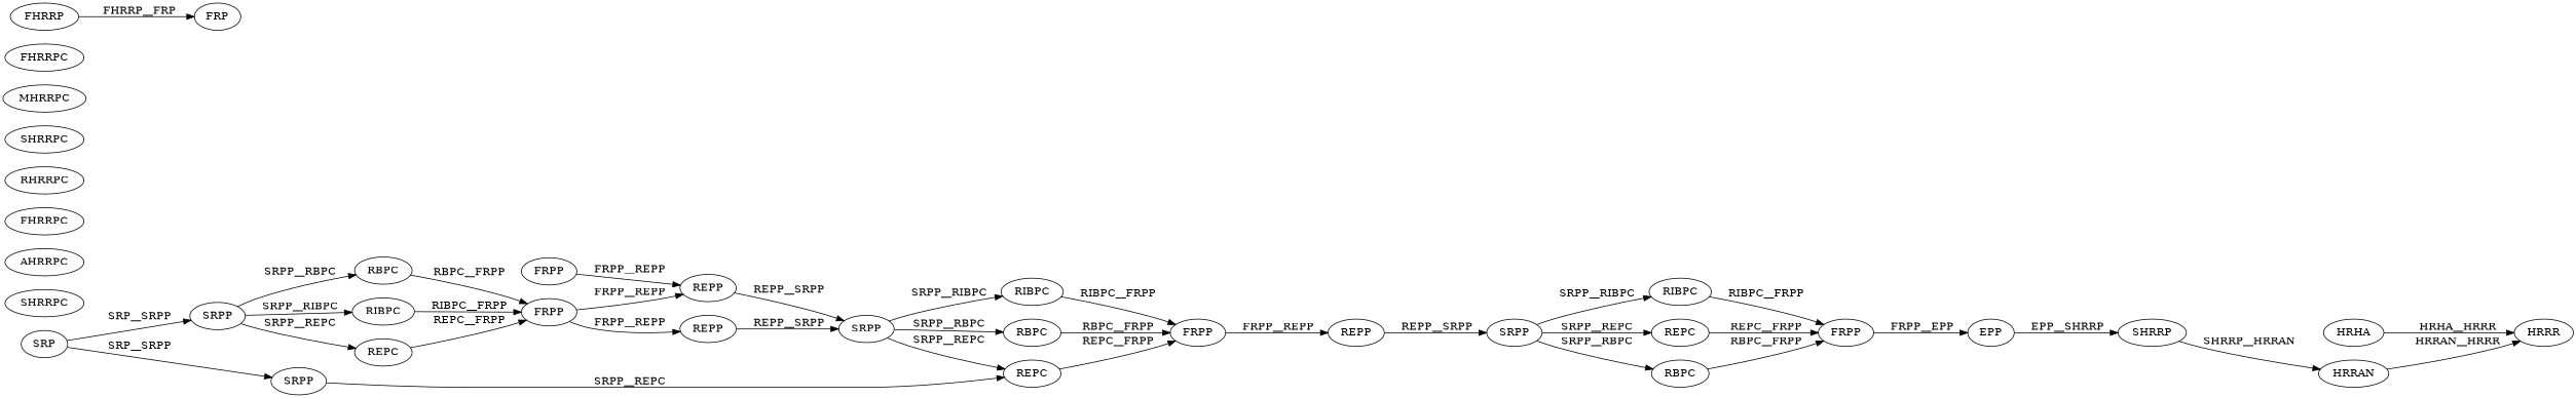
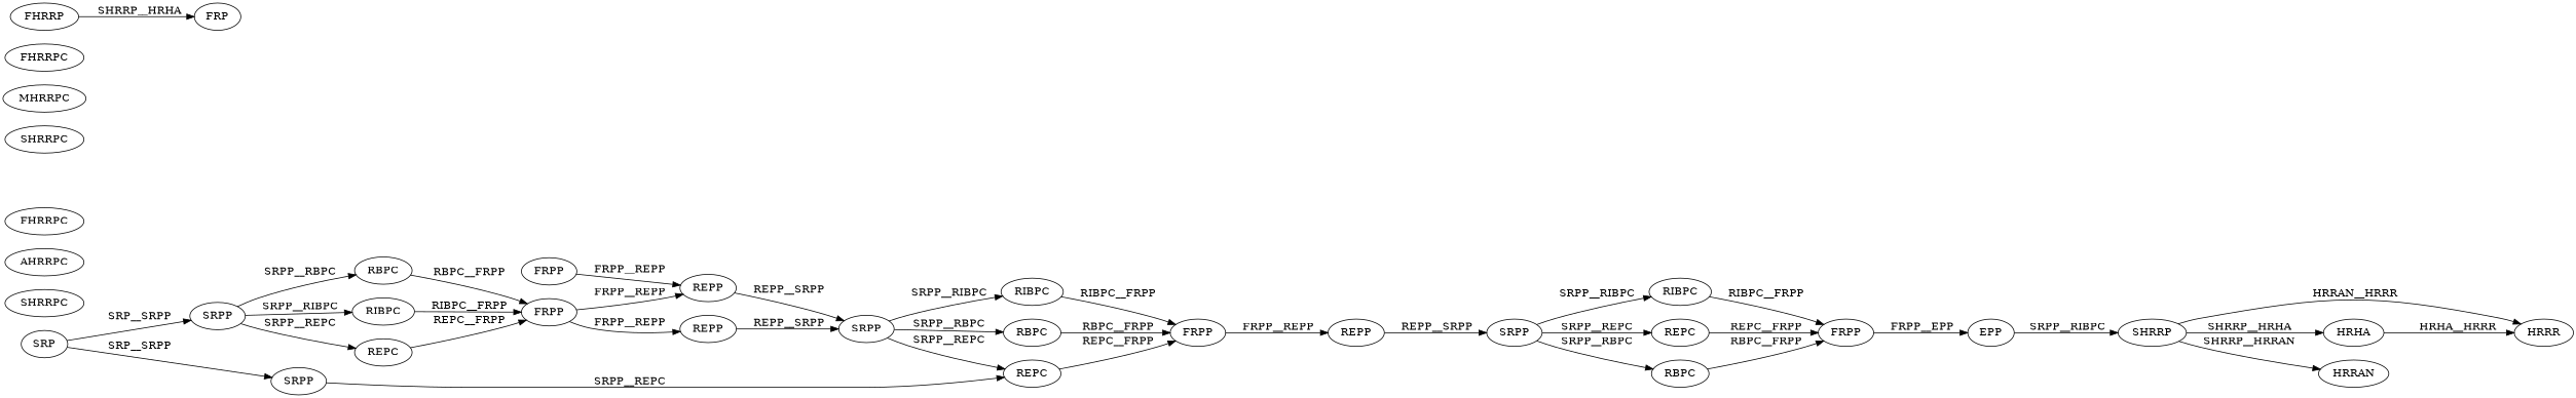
  digraph {
    rankdir=LR
    node [color=black fontcolor=black]
    edge [color=black fontcolor=black]
    n1 [label=SRP]
    n2 [label=SRPP]
    n3 [label=SRPP]
    n4 [label=RBPC]
    n5 [label=RIBPC]
    n6 [label=REPC]
    n7 [label=REPC]
    n8 [label=FRPP]
    n9 [label=FRPP]
    n10 [label=REPP]
    n11 [label=SRPP]
    n12 [label=REPP]
    n13 [label=FRPP]
    n14 [label=RIBPC]
    n15 [label=RBPC]
    n16 [label=REPP]
    n17 [label=SRPP]
    n18 [label=RIBPC]
    n19 [label=REPC]
    n20 [label=RBPC]
    n21 [label=FRPP]
    n22 [label=EPP]
    n23 [label=SHRRP]
    n24 [label=HRHA]
    n25 [label=HRRAN]
    n26 [label=HRRR]
    n27 [label=SHRRPC]
    n28 [label=AHRRPC]
    n29 [label=FHRRPC]
-   n30 [label=RHRRPC]
    n31 [label=SHRRPC]
    n32 [label=MHRRPC]
    n33 [label=FHRRPC]
    n34 [label=FHRRP]
    n35 [label=FRP]
    n1 -> n2 [label=" SRP__SRPP"]
    n1 -> n3 [label=" SRP__SRPP"]
    n2 -> n4 [label=" SRPP__RBPC"]
    n2 -> n5 [label=" SRPP__RIBPC"]
    n2 -> n6 [label=" SRPP__REPC"]
    n3 -> n7 [label=" SRPP__REPC"]
    n4 -> n8 [label=" RBPC__FRPP"]
    n5 -> n8 [label=" RIBPC__FRPP"]
    n6 -> n8 [label=" REPC__FRPP"]
    n7 -> n13 [label=" REPC__FRPP"]
    n8 -> n10 [label=" FRPP__REPP"]
    n8 -> n12 [label=" FRPP__REPP"]
    n9 -> n10 [label=" FRPP__REPP"]
    n10 -> n11 [label=" REPP__SRPP"]
    n11 -> n7 [label=" SRPP__REPC"]
    n11 -> n14 [label=" SRPP__RIBPC"]
    n11 -> n15 [label=" SRPP__RBPC"]
    n12 -> n11 [label=" REPP__SRPP"]
    n13 -> n16 [label=" FRPP__REPP"]
    n14 -> n13 [label=" RIBPC__FRPP"]
    n15 -> n13 [label=" RBPC__FRPP"]
    n16 -> n17 [label=" REPP__SRPP"]
    n17 -> n18 [label=" SRPP__RIBPC"]
    n17 -> n19 [label=" SRPP__REPC"]
    n17 -> n20 [label=" SRPP__RBPC"]
    n18 -> n21 [label=" RIBPC__FRPP"]
    n19 -> n21 [label=" REPC__FRPP"]
    n20 -> n21 [label=" RBPC__FRPP"]
    n21 -> n22 [label=" FRPP__EPP"]
-   n22 -> n23 [label=" EPP__SHRRP"]
+   n22 -> n23 [label=" SRPP__RIBPC"]
+   n23 -> n24 [label=" SHRRP__HRHA"]
    n23 -> n25 [label=" SHRRP__HRRAN"]
    n24 -> n26 [label=" HRHA__HRRR"]
-   n25 -> n26 [label=" HRRAN__HRRR"]
-   n34 -> n35 [label=" FHRRP__FRP"]
+   n23 -> n26 [label=" HRRAN__HRRR"]
+   n34 -> n35 [label=" SHRRP__HRHA"]
  }
